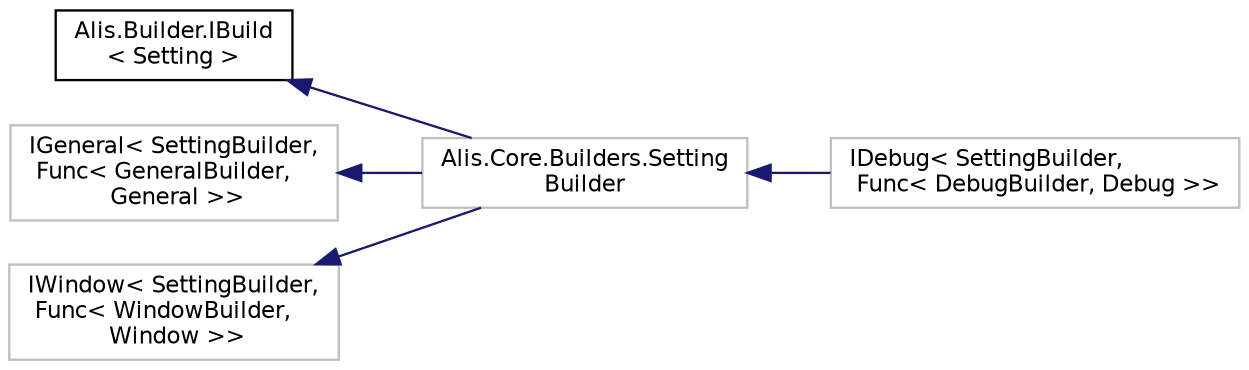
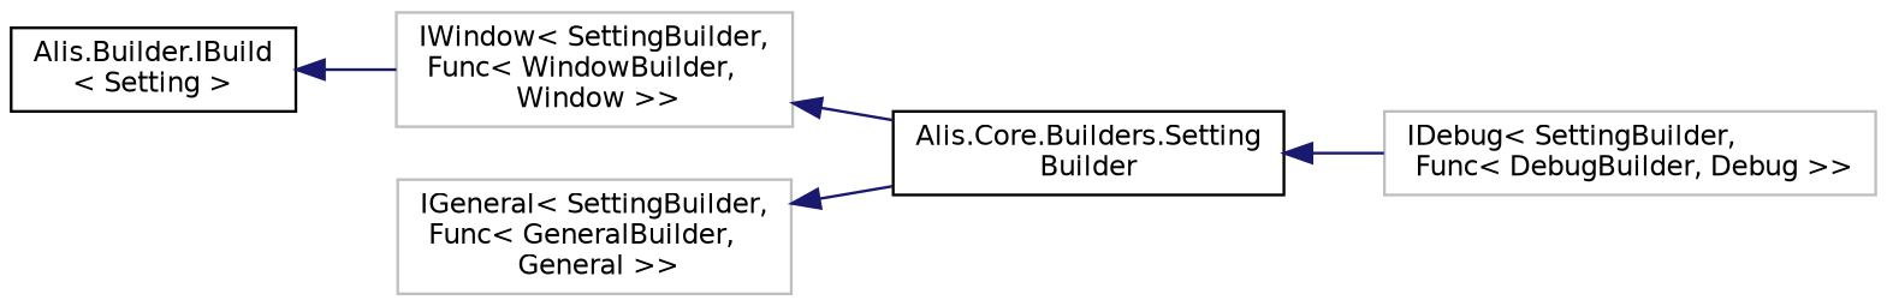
  digraph {
    rankdir=LR
    node [color=grey75 fillcolor=white fontname=Helvetica fontsize=10 shape=record style=filled]
    edge [color=midnightblue dir=back fontname=Helvetica fontsize=10 labelfontname=Helvetica labelfontsize=10 style=solid]
    n1 [color=black height=0.2 label="Alis.Builder.IBuild\l\< Setting \>" width=0.4]
-   n2 [height=0.2 label="Alis.Core.Builders.Setting\lBuilder" width=0.4]
+   n2 [color=black height=0.2 label="Alis.Core.Builders.Setting\lBuilder" width=0.4]
    n3 [height=0.2 label="IDebug\< SettingBuilder,\l Func\< DebugBuilder, Debug \>\>" width=0.4]
    n4 [height=0.2 label="IGeneral\< SettingBuilder,\l Func\< GeneralBuilder,\l General \>\>" width=0.4]
    n5 [height=0.2 label="IWindow\< SettingBuilder,\l Func\< WindowBuilder,\l Window \>\>" width=0.4]
-   n1 -> n2
+   n1 -> n5
    n2 -> n3
    n4 -> n2
    n5 -> n2
  }
